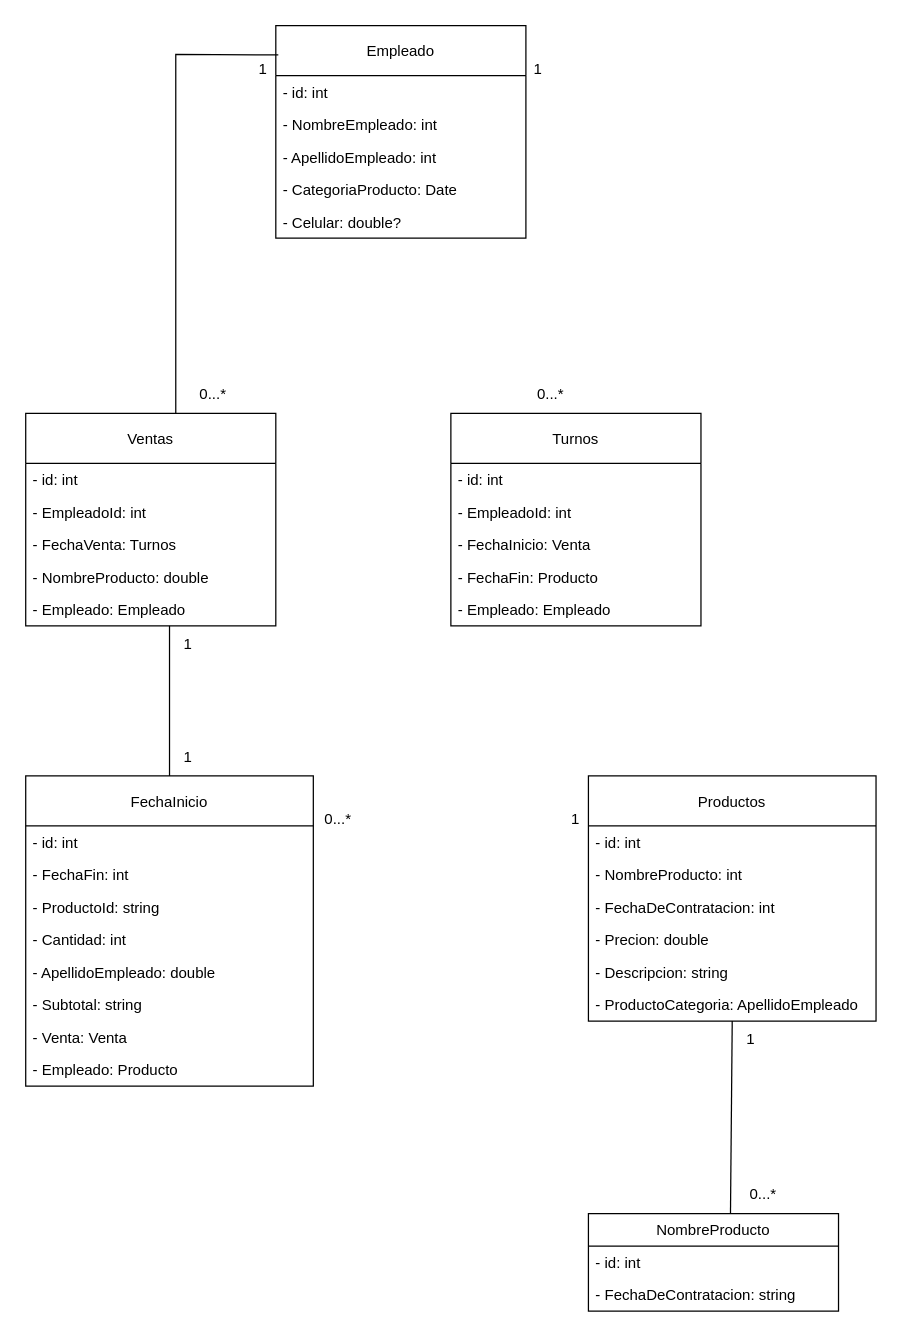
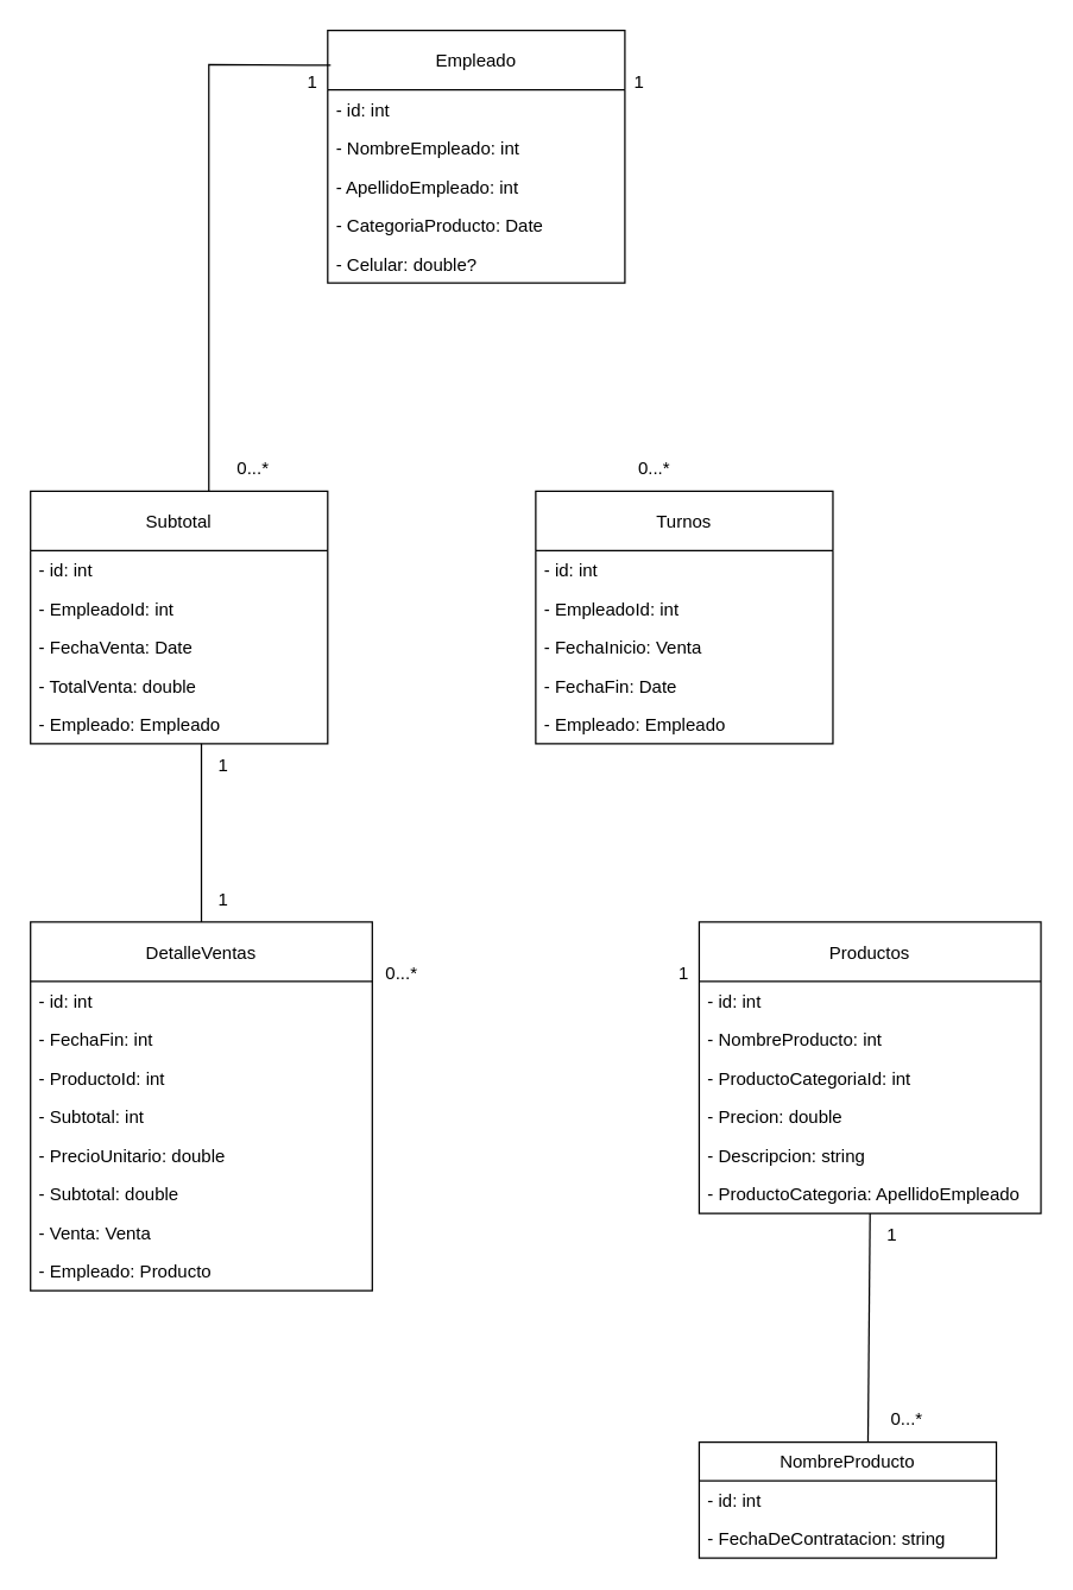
  <mxCell id="0" />
  <mxCell id="1" parent="0" />
  <mxCell id="2" value="NombreProducto" style="swimlane;fontStyle=0;childLayout=stackLayout;horizontal=1;startSize=26;fillColor=none;horizontalStack=0;resizeParent=1;resizeParentMax=0;resizeLast=0;collapsible=1;marginBottom=0;" vertex="1" parent="1"><mxGeometry x="470" y="970" width="200" height="78" as="geometry" /></mxCell>
  <mxCell id="3" value="- id: int" style="text;strokeColor=none;fillColor=none;align=left;verticalAlign=top;spacingLeft=4;spacingRight=4;overflow=hidden;rotatable=0;points=[[0,0.5],[1,0.5]];portConstraint=eastwest;" vertex="1" parent="2"><mxGeometry y="26" width="200" height="26" as="geometry" /></mxCell>
  <mxCell id="4" value="- FechaDeContratacion: string" style="text;strokeColor=none;fillColor=none;align=left;verticalAlign=top;spacingLeft=4;spacingRight=4;overflow=hidden;rotatable=0;points=[[0,0.5],[1,0.5]];portConstraint=eastwest;" vertex="1" parent="2"><mxGeometry y="52" width="200" height="26" as="geometry" /></mxCell>
  <mxCell id="5" value="Turnos" style="swimlane;fontStyle=0;childLayout=stackLayout;horizontal=1;startSize=40;fillColor=none;horizontalStack=0;resizeParent=1;resizeParentMax=0;resizeLast=0;collapsible=1;marginBottom=0;" vertex="1" parent="1"><mxGeometry x="360" y="330" width="200" height="170" as="geometry"><mxRectangle x="160" y="120" width="80" height="30" as="alternateBounds" /></mxGeometry></mxCell>
  <mxCell id="6" value="- id: int" style="text;strokeColor=none;fillColor=none;align=left;verticalAlign=top;spacingLeft=4;spacingRight=4;overflow=hidden;rotatable=0;points=[[0,0.5],[1,0.5]];portConstraint=eastwest;" vertex="1" parent="5"><mxGeometry y="40" width="200" height="26" as="geometry" /></mxCell>
  <mxCell id="7" value="- EmpleadoId: int" style="text;strokeColor=none;fillColor=none;align=left;verticalAlign=top;spacingLeft=4;spacingRight=4;overflow=hidden;rotatable=0;points=[[0,0.5],[1,0.5]];portConstraint=eastwest;" vertex="1" parent="5"><mxGeometry y="66" width="200" height="26" as="geometry" /></mxCell>
  <mxCell id="8" value="- FechaInicio: Venta" style="text;strokeColor=none;fillColor=none;align=left;verticalAlign=top;spacingLeft=4;spacingRight=4;overflow=hidden;rotatable=0;points=[[0,0.5],[1,0.5]];portConstraint=eastwest;" vertex="1" parent="5"><mxGeometry y="92" width="200" height="26" as="geometry" /></mxCell>
- <mxCell id="9" value="- FechaFin: Producto" style="text;strokeColor=none;fillColor=none;align=left;verticalAlign=top;spacingLeft=4;spacingRight=4;overflow=hidden;rotatable=0;points=[[0,0.5],[1,0.5]];portConstraint=eastwest;" vertex="1" parent="5"><mxGeometry y="118" width="200" height="26" as="geometry" /></mxCell>
+ <mxCell id="9" value="- FechaFin: Date" style="text;strokeColor=none;fillColor=none;align=left;verticalAlign=top;spacingLeft=4;spacingRight=4;overflow=hidden;rotatable=0;points=[[0,0.5],[1,0.5]];portConstraint=eastwest;" vertex="1" parent="5"><mxGeometry y="118" width="200" height="26" as="geometry" /></mxCell>
  <mxCell id="10" value="- Empleado: Empleado" style="text;strokeColor=none;fillColor=none;align=left;verticalAlign=top;spacingLeft=4;spacingRight=4;overflow=hidden;rotatable=0;points=[[0,0.5],[1,0.5]];portConstraint=eastwest;" vertex="1" parent="5"><mxGeometry y="144" width="200" height="26" as="geometry" /></mxCell>
  <mxCell id="11" value="Productos" style="swimlane;fontStyle=0;childLayout=stackLayout;horizontal=1;startSize=40;fillColor=none;horizontalStack=0;resizeParent=1;resizeParentMax=0;resizeLast=0;collapsible=1;marginBottom=0;" vertex="1" parent="1"><mxGeometry x="470" y="620" width="230" height="196" as="geometry"><mxRectangle x="160" y="120" width="80" height="30" as="alternateBounds" /></mxGeometry></mxCell>
  <mxCell id="12" value="- id: int" style="text;strokeColor=none;fillColor=none;align=left;verticalAlign=top;spacingLeft=4;spacingRight=4;overflow=hidden;rotatable=0;points=[[0,0.5],[1,0.5]];portConstraint=eastwest;" vertex="1" parent="11"><mxGeometry y="40" width="230" height="26" as="geometry" /></mxCell>
  <mxCell id="13" value="- NombreProducto: int" style="text;strokeColor=none;fillColor=none;align=left;verticalAlign=top;spacingLeft=4;spacingRight=4;overflow=hidden;rotatable=0;points=[[0,0.5],[1,0.5]];portConstraint=eastwest;" vertex="1" parent="11"><mxGeometry y="66" width="230" height="26" as="geometry" /></mxCell>
- <mxCell id="14" value="- FechaDeContratacion: int" style="text;strokeColor=none;fillColor=none;align=left;verticalAlign=top;spacingLeft=4;spacingRight=4;overflow=hidden;rotatable=0;points=[[0,0.5],[1,0.5]];portConstraint=eastwest;" vertex="1" parent="11"><mxGeometry y="92" width="230" height="26" as="geometry" /></mxCell>
+ <mxCell id="14" value="- ProductoCategoriaId: int" style="text;strokeColor=none;fillColor=none;align=left;verticalAlign=top;spacingLeft=4;spacingRight=4;overflow=hidden;rotatable=0;points=[[0,0.5],[1,0.5]];portConstraint=eastwest;" vertex="1" parent="11"><mxGeometry y="92" width="230" height="26" as="geometry" /></mxCell>
  <mxCell id="15" value="- Precion: double" style="text;strokeColor=none;fillColor=none;align=left;verticalAlign=top;spacingLeft=4;spacingRight=4;overflow=hidden;rotatable=0;points=[[0,0.5],[1,0.5]];portConstraint=eastwest;" vertex="1" parent="11"><mxGeometry y="118" width="230" height="26" as="geometry" /></mxCell>
  <mxCell id="16" value="- Descripcion: string" style="text;strokeColor=none;fillColor=none;align=left;verticalAlign=top;spacingLeft=4;spacingRight=4;overflow=hidden;rotatable=0;points=[[0,0.5],[1,0.5]];portConstraint=eastwest;" vertex="1" parent="11"><mxGeometry y="144" width="230" height="26" as="geometry" /></mxCell>
  <mxCell id="17" value="- ProductoCategoria: ApellidoEmpleado" style="text;strokeColor=none;fillColor=none;align=left;verticalAlign=top;spacingLeft=4;spacingRight=4;overflow=hidden;rotatable=0;points=[[0,0.5],[1,0.5]];portConstraint=eastwest;" vertex="1" parent="11"><mxGeometry y="170" width="230" height="26" as="geometry" /></mxCell>
  <mxCell id="18" value="" style="endArrow=none;html=1;rounded=0;exitX=0.568;exitY=-0.005;exitDx=0;exitDy=0;exitPerimeter=0;entryX=0.25;entryY=0;entryDx=0;entryDy=0;" edge="1" parent="1" source="2" target="19"><mxGeometry width="50" height="50" relative="1" as="geometry"><mxPoint x="480" y="770" as="sourcePoint" /><mxPoint x="580" y="810" as="targetPoint" /></mxGeometry></mxCell>
  <mxCell id="19" value="1" style="text;html=1;strokeColor=none;fillColor=none;align=center;verticalAlign=middle;whiteSpace=wrap;rounded=0;" vertex="1" parent="1"><mxGeometry x="570" y="816" width="60" height="30" as="geometry" /></mxCell>
  <mxCell id="20" value="0...*" style="text;html=1;strokeColor=none;fillColor=none;align=center;verticalAlign=middle;whiteSpace=wrap;rounded=0;" vertex="1" parent="1"><mxGeometry x="580" y="940" width="60" height="30" as="geometry" /></mxCell>
- <mxCell id="21" value="FechaInicio" style="swimlane;fontStyle=0;childLayout=stackLayout;horizontal=1;startSize=40;fillColor=none;horizontalStack=0;resizeParent=1;resizeParentMax=0;resizeLast=0;collapsible=1;marginBottom=0;" vertex="1" parent="1"><mxGeometry x="20" y="620" width="230" height="248" as="geometry"><mxRectangle x="160" y="120" width="80" height="30" as="alternateBounds" /></mxGeometry></mxCell>
+ <mxCell id="21" value="DetalleVentas" style="swimlane;fontStyle=0;childLayout=stackLayout;horizontal=1;startSize=40;fillColor=none;horizontalStack=0;resizeParent=1;resizeParentMax=0;resizeLast=0;collapsible=1;marginBottom=0;" vertex="1" parent="1"><mxGeometry x="20" y="620" width="230" height="248" as="geometry"><mxRectangle x="160" y="120" width="80" height="30" as="alternateBounds" /></mxGeometry></mxCell>
  <mxCell id="22" value="- id: int" style="text;strokeColor=none;fillColor=none;align=left;verticalAlign=top;spacingLeft=4;spacingRight=4;overflow=hidden;rotatable=0;points=[[0,0.5],[1,0.5]];portConstraint=eastwest;" vertex="1" parent="21"><mxGeometry y="40" width="230" height="26" as="geometry" /></mxCell>
  <mxCell id="23" value="- FechaFin: int" style="text;strokeColor=none;fillColor=none;align=left;verticalAlign=top;spacingLeft=4;spacingRight=4;overflow=hidden;rotatable=0;points=[[0,0.5],[1,0.5]];portConstraint=eastwest;" vertex="1" parent="21"><mxGeometry y="66" width="230" height="26" as="geometry" /></mxCell>
- <mxCell id="24" value="- ProductoId: string" style="text;strokeColor=none;fillColor=none;align=left;verticalAlign=top;spacingLeft=4;spacingRight=4;overflow=hidden;rotatable=0;points=[[0,0.5],[1,0.5]];portConstraint=eastwest;" vertex="1" parent="21"><mxGeometry y="92" width="230" height="26" as="geometry" /></mxCell>
- <mxCell id="25" value="- Cantidad: int" style="text;strokeColor=none;fillColor=none;align=left;verticalAlign=top;spacingLeft=4;spacingRight=4;overflow=hidden;rotatable=0;points=[[0,0.5],[1,0.5]];portConstraint=eastwest;" vertex="1" parent="21"><mxGeometry y="118" width="230" height="26" as="geometry" /></mxCell>
- <mxCell id="26" value="- ApellidoEmpleado: double" style="text;strokeColor=none;fillColor=none;align=left;verticalAlign=top;spacingLeft=4;spacingRight=4;overflow=hidden;rotatable=0;points=[[0,0.5],[1,0.5]];portConstraint=eastwest;" vertex="1" parent="21"><mxGeometry y="144" width="230" height="26" as="geometry" /></mxCell>
- <mxCell id="27" value="- Subtotal: string" style="text;strokeColor=none;fillColor=none;align=left;verticalAlign=top;spacingLeft=4;spacingRight=4;overflow=hidden;rotatable=0;points=[[0,0.5],[1,0.5]];portConstraint=eastwest;" vertex="1" parent="21"><mxGeometry y="170" width="230" height="26" as="geometry" /></mxCell>
+ <mxCell id="24" value="- ProductoId: int" style="text;strokeColor=none;fillColor=none;align=left;verticalAlign=top;spacingLeft=4;spacingRight=4;overflow=hidden;rotatable=0;points=[[0,0.5],[1,0.5]];portConstraint=eastwest;" vertex="1" parent="21"><mxGeometry y="92" width="230" height="26" as="geometry" /></mxCell>
+ <mxCell id="25" value="- Subtotal: int" style="text;strokeColor=none;fillColor=none;align=left;verticalAlign=top;spacingLeft=4;spacingRight=4;overflow=hidden;rotatable=0;points=[[0,0.5],[1,0.5]];portConstraint=eastwest;" vertex="1" parent="21"><mxGeometry y="118" width="230" height="26" as="geometry" /></mxCell>
+ <mxCell id="26" value="- PrecioUnitario: double" style="text;strokeColor=none;fillColor=none;align=left;verticalAlign=top;spacingLeft=4;spacingRight=4;overflow=hidden;rotatable=0;points=[[0,0.5],[1,0.5]];portConstraint=eastwest;" vertex="1" parent="21"><mxGeometry y="144" width="230" height="26" as="geometry" /></mxCell>
+ <mxCell id="27" value="- Subtotal: double" style="text;strokeColor=none;fillColor=none;align=left;verticalAlign=top;spacingLeft=4;spacingRight=4;overflow=hidden;rotatable=0;points=[[0,0.5],[1,0.5]];portConstraint=eastwest;" vertex="1" parent="21"><mxGeometry y="170" width="230" height="26" as="geometry" /></mxCell>
  <mxCell id="28" value="- Venta: Venta" style="text;strokeColor=none;fillColor=none;align=left;verticalAlign=top;spacingLeft=4;spacingRight=4;overflow=hidden;rotatable=0;points=[[0,0.5],[1,0.5]];portConstraint=eastwest;" vertex="1" parent="21"><mxGeometry y="196" width="230" height="26" as="geometry" /></mxCell>
  <mxCell id="29" value="- Empleado: Producto" style="text;strokeColor=none;fillColor=none;align=left;verticalAlign=top;spacingLeft=4;spacingRight=4;overflow=hidden;rotatable=0;points=[[0,0.5],[1,0.5]];portConstraint=eastwest;" vertex="1" parent="21"><mxGeometry y="222" width="230" height="26" as="geometry" /></mxCell>
- <mxCell id="30" value="Ventas" style="swimlane;fontStyle=0;childLayout=stackLayout;horizontal=1;startSize=40;fillColor=none;horizontalStack=0;resizeParent=1;resizeParentMax=0;resizeLast=0;collapsible=1;marginBottom=0;" vertex="1" parent="1"><mxGeometry x="20" y="330" width="200" height="170" as="geometry"><mxRectangle x="160" y="120" width="80" height="30" as="alternateBounds" /></mxGeometry></mxCell>
+ <mxCell id="30" value="Subtotal" style="swimlane;fontStyle=0;childLayout=stackLayout;horizontal=1;startSize=40;fillColor=none;horizontalStack=0;resizeParent=1;resizeParentMax=0;resizeLast=0;collapsible=1;marginBottom=0;" vertex="1" parent="1"><mxGeometry x="20" y="330" width="200" height="170" as="geometry"><mxRectangle x="160" y="120" width="80" height="30" as="alternateBounds" /></mxGeometry></mxCell>
  <mxCell id="31" value="- id: int" style="text;strokeColor=none;fillColor=none;align=left;verticalAlign=top;spacingLeft=4;spacingRight=4;overflow=hidden;rotatable=0;points=[[0,0.5],[1,0.5]];portConstraint=eastwest;" vertex="1" parent="30"><mxGeometry y="40" width="200" height="26" as="geometry" /></mxCell>
  <mxCell id="32" value="- EmpleadoId: int" style="text;strokeColor=none;fillColor=none;align=left;verticalAlign=top;spacingLeft=4;spacingRight=4;overflow=hidden;rotatable=0;points=[[0,0.5],[1,0.5]];portConstraint=eastwest;" vertex="1" parent="30"><mxGeometry y="66" width="200" height="26" as="geometry" /></mxCell>
- <mxCell id="33" value="- FechaVenta: Turnos" style="text;strokeColor=none;fillColor=none;align=left;verticalAlign=top;spacingLeft=4;spacingRight=4;overflow=hidden;rotatable=0;points=[[0,0.5],[1,0.5]];portConstraint=eastwest;" vertex="1" parent="30"><mxGeometry y="92" width="200" height="26" as="geometry" /></mxCell>
- <mxCell id="34" value="- NombreProducto: double" style="text;strokeColor=none;fillColor=none;align=left;verticalAlign=top;spacingLeft=4;spacingRight=4;overflow=hidden;rotatable=0;points=[[0,0.5],[1,0.5]];portConstraint=eastwest;" vertex="1" parent="30"><mxGeometry y="118" width="200" height="26" as="geometry" /></mxCell>
+ <mxCell id="33" value="- FechaVenta: Date" style="text;strokeColor=none;fillColor=none;align=left;verticalAlign=top;spacingLeft=4;spacingRight=4;overflow=hidden;rotatable=0;points=[[0,0.5],[1,0.5]];portConstraint=eastwest;" vertex="1" parent="30"><mxGeometry y="92" width="200" height="26" as="geometry" /></mxCell>
+ <mxCell id="34" value="- TotalVenta: double" style="text;strokeColor=none;fillColor=none;align=left;verticalAlign=top;spacingLeft=4;spacingRight=4;overflow=hidden;rotatable=0;points=[[0,0.5],[1,0.5]];portConstraint=eastwest;" vertex="1" parent="30"><mxGeometry y="118" width="200" height="26" as="geometry" /></mxCell>
  <mxCell id="35" value="- Empleado: Empleado" style="text;strokeColor=none;fillColor=none;align=left;verticalAlign=top;spacingLeft=4;spacingRight=4;overflow=hidden;rotatable=0;points=[[0,0.5],[1,0.5]];portConstraint=eastwest;" vertex="1" parent="30"><mxGeometry y="144" width="200" height="26" as="geometry" /></mxCell>
  <mxCell id="36" value="0...*" style="text;html=1;strokeColor=none;fillColor=none;align=center;verticalAlign=middle;whiteSpace=wrap;rounded=0;" vertex="1" parent="1"><mxGeometry x="240" y="640" width="60" height="30" as="geometry" /></mxCell>
  <mxCell id="37" value="1" style="text;html=1;strokeColor=none;fillColor=none;align=center;verticalAlign=middle;whiteSpace=wrap;rounded=0;" vertex="1" parent="1"><mxGeometry x="430" y="640" width="60" height="30" as="geometry" /></mxCell>
  <mxCell id="38" value="" style="endArrow=none;html=1;rounded=0;entryX=0.25;entryY=0;entryDx=0;entryDy=0;exitX=0.5;exitY=0;exitDx=0;exitDy=0;" edge="1" parent="1" source="21" target="39"><mxGeometry width="50" height="50" relative="1" as="geometry"><mxPoint x="170" y="630" as="sourcePoint" /><mxPoint x="220" y="580" as="targetPoint" /></mxGeometry></mxCell>
  <mxCell id="39" value="1" style="text;html=1;strokeColor=none;fillColor=none;align=center;verticalAlign=middle;whiteSpace=wrap;rounded=0;" vertex="1" parent="1"><mxGeometry x="120" y="500" width="60" height="30" as="geometry" /></mxCell>
  <mxCell id="40" value="1" style="text;html=1;strokeColor=none;fillColor=none;align=center;verticalAlign=middle;whiteSpace=wrap;rounded=0;" vertex="1" parent="1"><mxGeometry x="120" y="590" width="60" height="30" as="geometry" /></mxCell>
  <mxCell id="41" value="Empleado" style="swimlane;fontStyle=0;childLayout=stackLayout;horizontal=1;startSize=40;fillColor=none;horizontalStack=0;resizeParent=1;resizeParentMax=0;resizeLast=0;collapsible=1;marginBottom=0;" vertex="1" parent="1"><mxGeometry x="220" y="20" width="200" height="170" as="geometry"><mxRectangle x="160" y="120" width="80" height="30" as="alternateBounds" /></mxGeometry></mxCell>
  <mxCell id="42" value="- id: int" style="text;strokeColor=none;fillColor=none;align=left;verticalAlign=top;spacingLeft=4;spacingRight=4;overflow=hidden;rotatable=0;points=[[0,0.5],[1,0.5]];portConstraint=eastwest;" vertex="1" parent="41"><mxGeometry y="40" width="200" height="26" as="geometry" /></mxCell>
  <mxCell id="43" value="- NombreEmpleado: int" style="text;strokeColor=none;fillColor=none;align=left;verticalAlign=top;spacingLeft=4;spacingRight=4;overflow=hidden;rotatable=0;points=[[0,0.5],[1,0.5]];portConstraint=eastwest;" vertex="1" parent="41"><mxGeometry y="66" width="200" height="26" as="geometry" /></mxCell>
  <mxCell id="44" value="- ApellidoEmpleado: int" style="text;strokeColor=none;fillColor=none;align=left;verticalAlign=top;spacingLeft=4;spacingRight=4;overflow=hidden;rotatable=0;points=[[0,0.5],[1,0.5]];portConstraint=eastwest;" vertex="1" parent="41"><mxGeometry y="92" width="200" height="26" as="geometry" /></mxCell>
  <mxCell id="45" value="- CategoriaProducto: Date" style="text;strokeColor=none;fillColor=none;align=left;verticalAlign=top;spacingLeft=4;spacingRight=4;overflow=hidden;rotatable=0;points=[[0,0.5],[1,0.5]];portConstraint=eastwest;" vertex="1" parent="41"><mxGeometry y="118" width="200" height="26" as="geometry" /></mxCell>
  <mxCell id="46" value="- Celular: double?" style="text;strokeColor=none;fillColor=none;align=left;verticalAlign=top;spacingLeft=4;spacingRight=4;overflow=hidden;rotatable=0;points=[[0,0.5],[1,0.5]];portConstraint=eastwest;" vertex="1" parent="41"><mxGeometry y="144" width="200" height="26" as="geometry" /></mxCell>
  <mxCell id="47" value="1" style="text;html=1;strokeColor=none;fillColor=none;align=center;verticalAlign=middle;whiteSpace=wrap;rounded=0;" vertex="1" parent="1"><mxGeometry x="180" y="40" width="60" height="30" as="geometry" /></mxCell>
  <mxCell id="48" value="0...*" style="text;html=1;strokeColor=none;fillColor=none;align=center;verticalAlign=middle;whiteSpace=wrap;rounded=0;" vertex="1" parent="1"><mxGeometry x="140" y="300" width="60" height="30" as="geometry" /></mxCell>
  <mxCell id="49" value="" style="endArrow=none;html=1;rounded=0;entryX=0.01;entryY=0.138;entryDx=0;entryDy=0;entryPerimeter=0;exitX=0;exitY=1;exitDx=0;exitDy=0;" edge="1" parent="1" source="48" target="41"><mxGeometry width="50" height="50" relative="1" as="geometry"><mxPoint x="290" y="370" as="sourcePoint" /><mxPoint x="340" y="320" as="targetPoint" /><Array as="points"><mxPoint x="140" y="43" /></Array></mxGeometry></mxCell>
  <mxCell id="50" value="0...*" style="text;html=1;strokeColor=none;fillColor=none;align=center;verticalAlign=middle;whiteSpace=wrap;rounded=0;" vertex="1" parent="1"><mxGeometry x="410" y="300" width="60" height="30" as="geometry" /></mxCell>
  <mxCell id="51" value="1" style="text;html=1;strokeColor=none;fillColor=none;align=center;verticalAlign=middle;whiteSpace=wrap;rounded=0;" vertex="1" parent="1"><mxGeometry x="400" y="40" width="60" height="30" as="geometry" /></mxCell>
